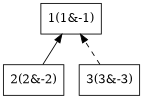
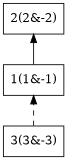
  digraph {
    rankdir=BT
    node [shape=box]
    n1 [label="1(1&-1)"]
    n2 [label="2(2&-2)"]
    n3 [label="3(3&-3)"]
-   n2 -> n1 [style=solid]
+   n1 -> n2 [style=solid]
    n3 -> n1 [style=dashed]
  }
